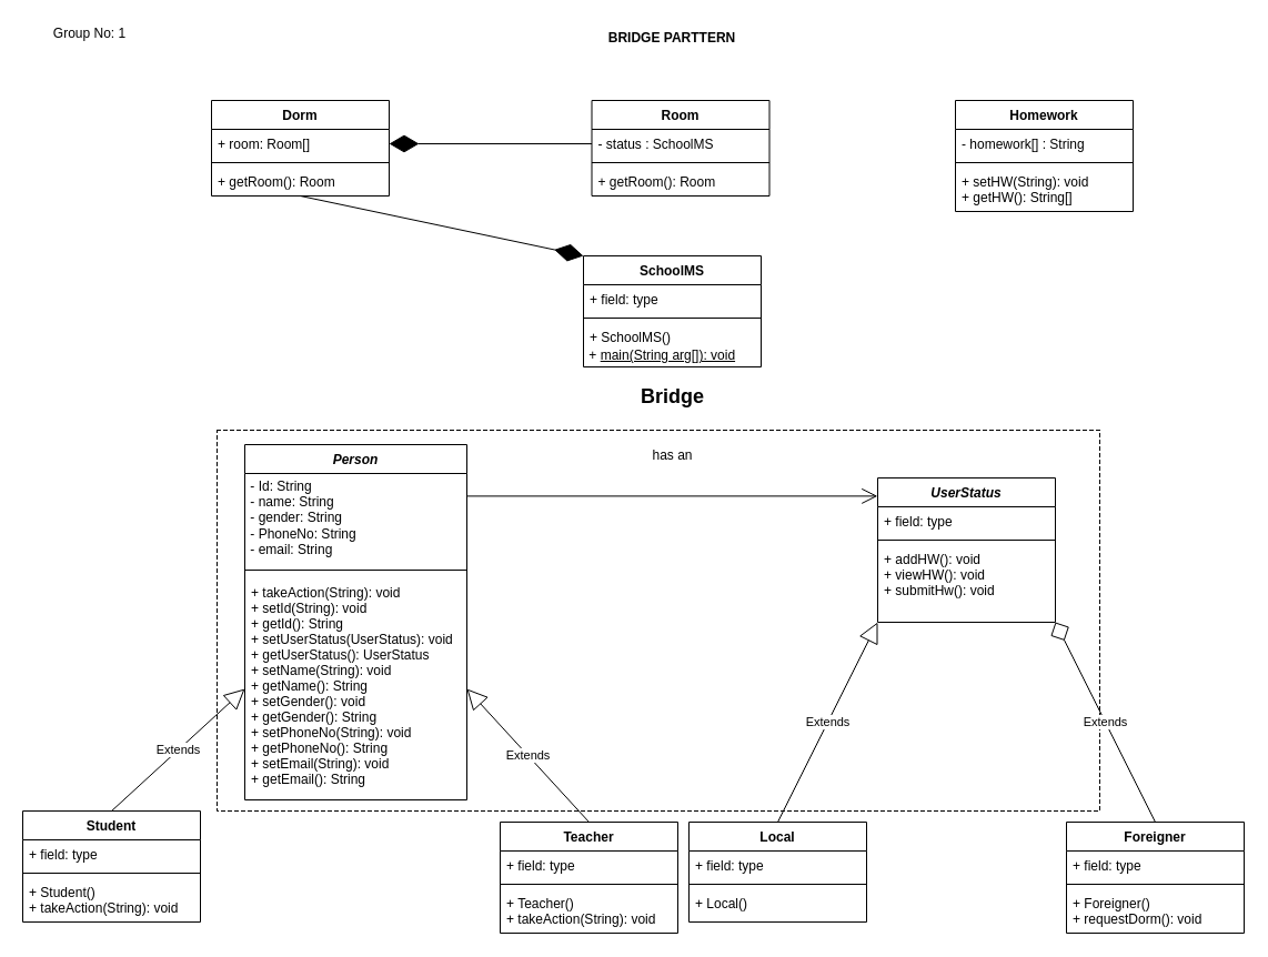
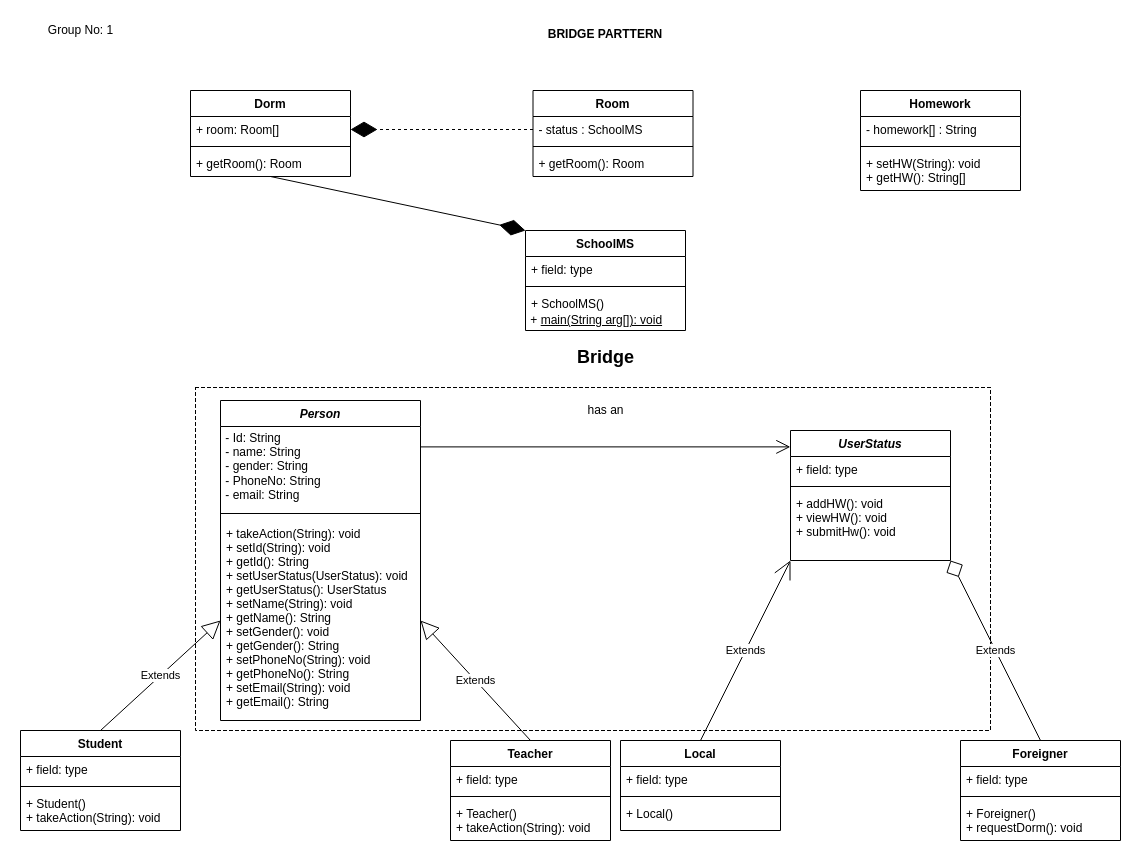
  <mxCell id="0" />
  <mxCell id="1" parent="0" />
  <mxCell id="2" value="" style="shape=partialRectangle;html=1;top=1;align=left;dashed=1;" parent="1" vertex="1"><mxGeometry x="195" y="387" width="795" height="343" as="geometry" /></mxCell>
  <mxCell id="3" value="BRIDGE PARTTERN" style="text;align=center;fontStyle=1;verticalAlign=middle;spacingLeft=3;spacingRight=3;strokeColor=none;rotatable=0;points=[[0,0.5],[1,0.5]];portConstraint=eastwest;" parent="1" vertex="1"><mxGeometry x="547.5" y="20" width="115" height="26" as="geometry" /></mxCell>
  <mxCell id="4" value="Group No: 1" style="text;html=1;align=center;verticalAlign=middle;resizable=0;points=[];autosize=1;" parent="1" vertex="1"><mxGeometry x="40" y="20" width="80" height="20" as="geometry" /></mxCell>
  <mxCell id="5" value="Person" style="swimlane;fontStyle=3;align=center;verticalAlign=top;childLayout=stackLayout;horizontal=1;startSize=26;horizontalStack=0;resizeParent=1;resizeParentMax=0;resizeLast=0;collapsible=1;marginBottom=0;" parent="1" vertex="1"><mxGeometry x="220" y="400" width="200" height="320" as="geometry" /></mxCell>
  <mxCell id="6" value="&lt;div&gt;&amp;nbsp;- Id: String&lt;/div&gt;&lt;div&gt;&lt;span&gt;&amp;nbsp;- name: String&lt;/span&gt;&lt;/div&gt;&lt;div&gt;&lt;span&gt;&amp;nbsp;- gender: String&lt;/span&gt;&lt;/div&gt;&lt;div&gt;&lt;span&gt;&amp;nbsp;- PhoneNo: String&lt;/span&gt;&lt;/div&gt;&lt;div&gt;&lt;span&gt;&amp;nbsp;- email: String&lt;/span&gt;&lt;/div&gt;" style="text;html=1;align=left;verticalAlign=middle;resizable=0;points=[];autosize=1;" vertex="1" parent="5"><mxGeometry y="26" width="200" height="80" as="geometry" /></mxCell>
  <mxCell id="7" value="" style="line;strokeWidth=1;fillColor=none;align=left;verticalAlign=middle;spacingTop=-1;spacingLeft=3;spacingRight=3;rotatable=0;labelPosition=right;points=[];portConstraint=eastwest;" parent="5" vertex="1"><mxGeometry y="106" width="200" height="14" as="geometry" /></mxCell>
  <mxCell id="8" value="+ takeAction(String): void&#10;+ setId(String): void&#10;+ getId(): String&#10;+ setUserStatus(UserStatus): void&#10;+ getUserStatus(): UserStatus&#10;+ setName(String): void&#10;+ getName(): String&#10;+ setGender(): void&#10;+ getGender(): String&#10;+ setPhoneNo(String): void&#10;+ getPhoneNo(): String&#10;+ setEmail(String): void&#10;+ getEmail(): String" style="text;strokeColor=none;fillColor=none;align=left;verticalAlign=top;spacingLeft=4;spacingRight=4;overflow=hidden;rotatable=0;points=[[0,0.5],[1,0.5]];portConstraint=eastwest;" parent="5" vertex="1"><mxGeometry y="120" width="200" height="200" as="geometry" /></mxCell>
  <mxCell id="9" value="UserStatus" style="swimlane;fontStyle=3;align=center;verticalAlign=top;childLayout=stackLayout;horizontal=1;startSize=26;horizontalStack=0;resizeParent=1;resizeParentMax=0;resizeLast=0;collapsible=1;marginBottom=0;" parent="1" vertex="1"><mxGeometry x="790" y="430" width="160" height="130" as="geometry" /></mxCell>
  <mxCell id="10" value="+ field: type" style="text;strokeColor=none;fillColor=none;align=left;verticalAlign=top;spacingLeft=4;spacingRight=4;overflow=hidden;rotatable=0;points=[[0,0.5],[1,0.5]];portConstraint=eastwest;" parent="9" vertex="1"><mxGeometry y="26" width="160" height="26" as="geometry" /></mxCell>
  <mxCell id="11" value="" style="line;strokeWidth=1;fillColor=none;align=left;verticalAlign=middle;spacingTop=-1;spacingLeft=3;spacingRight=3;rotatable=0;labelPosition=right;points=[];portConstraint=eastwest;" parent="9" vertex="1"><mxGeometry y="52" width="160" height="8" as="geometry" /></mxCell>
  <mxCell id="12" value="+ addHW(): void&#10;+ viewHW(): void&#10;+ submitHw(): void" style="text;strokeColor=none;fillColor=none;align=left;verticalAlign=top;spacingLeft=4;spacingRight=4;overflow=hidden;rotatable=0;points=[[0,0.5],[1,0.5]];portConstraint=eastwest;" parent="9" vertex="1"><mxGeometry y="60" width="160" height="70" as="geometry" /></mxCell>
  <mxCell id="13" value="Local" style="swimlane;fontStyle=1;align=center;verticalAlign=top;childLayout=stackLayout;horizontal=1;startSize=26;horizontalStack=0;resizeParent=1;resizeParentMax=0;resizeLast=0;collapsible=1;marginBottom=0;" parent="1" vertex="1"><mxGeometry x="620" y="740" width="160" height="90" as="geometry" /></mxCell>
  <mxCell id="14" value="+ field: type" style="text;strokeColor=none;fillColor=none;align=left;verticalAlign=top;spacingLeft=4;spacingRight=4;overflow=hidden;rotatable=0;points=[[0,0.5],[1,0.5]];portConstraint=eastwest;" parent="13" vertex="1"><mxGeometry y="26" width="160" height="26" as="geometry" /></mxCell>
  <mxCell id="15" value="" style="line;strokeWidth=1;fillColor=none;align=left;verticalAlign=middle;spacingTop=-1;spacingLeft=3;spacingRight=3;rotatable=0;labelPosition=right;points=[];portConstraint=eastwest;" parent="13" vertex="1"><mxGeometry y="52" width="160" height="8" as="geometry" /></mxCell>
  <mxCell id="16" value="+ Local()" style="text;strokeColor=none;fillColor=none;align=left;verticalAlign=top;spacingLeft=4;spacingRight=4;overflow=hidden;rotatable=0;points=[[0,0.5],[1,0.5]];portConstraint=eastwest;" parent="13" vertex="1"><mxGeometry y="60" width="160" height="30" as="geometry" /></mxCell>
  <mxCell id="17" value="Foreigner" style="swimlane;fontStyle=1;align=center;verticalAlign=top;childLayout=stackLayout;horizontal=1;startSize=26;horizontalStack=0;resizeParent=1;resizeParentMax=0;resizeLast=0;collapsible=1;marginBottom=0;" parent="1" vertex="1"><mxGeometry x="960" y="740" width="160" height="100" as="geometry" /></mxCell>
  <mxCell id="18" value="+ field: type" style="text;strokeColor=none;fillColor=none;align=left;verticalAlign=top;spacingLeft=4;spacingRight=4;overflow=hidden;rotatable=0;points=[[0,0.5],[1,0.5]];portConstraint=eastwest;" parent="17" vertex="1"><mxGeometry y="26" width="160" height="26" as="geometry" /></mxCell>
  <mxCell id="19" value="" style="line;strokeWidth=1;fillColor=none;align=left;verticalAlign=middle;spacingTop=-1;spacingLeft=3;spacingRight=3;rotatable=0;labelPosition=right;points=[];portConstraint=eastwest;" parent="17" vertex="1"><mxGeometry y="52" width="160" height="8" as="geometry" /></mxCell>
  <mxCell id="20" value="+ Foreigner()&#10;+ requestDorm(): void" style="text;strokeColor=none;fillColor=none;align=left;verticalAlign=top;spacingLeft=4;spacingRight=4;overflow=hidden;rotatable=0;points=[[0,0.5],[1,0.5]];portConstraint=eastwest;" parent="17" vertex="1"><mxGeometry y="60" width="160" height="40" as="geometry" /></mxCell>
- <mxCell id="21" value="Extends" style="endArrow=block;endSize=16;endFill=0;html=1;entryX=0;entryY=1;entryDx=0;entryDy=0;exitX=0.5;exitY=0;exitDx=0;exitDy=0;" parent="1" source="13" target="9" edge="1"><mxGeometry width="160" relative="1" as="geometry"><mxPoint x="595" y="647" as="sourcePoint" /><mxPoint x="755" y="647" as="targetPoint" /></mxGeometry></mxCell>
+ <mxCell id="21" value="Extends" style="endArrow=open;endSize=16;endFill=0;html=1;entryX=0;entryY=1;entryDx=0;entryDy=0;exitX=0.5;exitY=0;exitDx=0;exitDy=0;" parent="1" source="13" target="9" edge="1"><mxGeometry width="160" relative="1" as="geometry"><mxPoint x="595" y="647" as="sourcePoint" /><mxPoint x="755" y="647" as="targetPoint" /></mxGeometry></mxCell>
  <mxCell id="22" value="Extends" style="endArrow=diamond;endSize=16;endFill=0;html=1;entryX=1;entryY=1;entryDx=0;entryDy=0;exitX=0.5;exitY=0;exitDx=0;exitDy=0;" parent="1" source="17" target="9" edge="1"><mxGeometry width="160" relative="1" as="geometry"><mxPoint x="987.5" y="594" as="sourcePoint" /><mxPoint x="1032.5" y="489" as="targetPoint" /></mxGeometry></mxCell>
  <mxCell id="23" value="Student" style="swimlane;fontStyle=1;align=center;verticalAlign=top;childLayout=stackLayout;horizontal=1;startSize=26;horizontalStack=0;resizeParent=1;resizeParentMax=0;resizeLast=0;collapsible=1;marginBottom=0;" parent="1" vertex="1"><mxGeometry y="730" width="160" height="100" as="geometry" x="20" /></mxCell>
  <mxCell id="24" value="+ field: type" style="text;strokeColor=none;fillColor=none;align=left;verticalAlign=top;spacingLeft=4;spacingRight=4;overflow=hidden;rotatable=0;points=[[0,0.5],[1,0.5]];portConstraint=eastwest;" parent="23" vertex="1"><mxGeometry y="26" width="160" height="26" as="geometry" /></mxCell>
  <mxCell id="25" value="" style="line;strokeWidth=1;fillColor=none;align=left;verticalAlign=middle;spacingTop=-1;spacingLeft=3;spacingRight=3;rotatable=0;labelPosition=right;points=[];portConstraint=eastwest;" parent="23" vertex="1"><mxGeometry y="52" width="160" height="8" as="geometry" /></mxCell>
  <mxCell id="26" value="+ Student()&#10;+ takeAction(String): void " style="text;strokeColor=none;fillColor=none;align=left;verticalAlign=top;spacingLeft=4;spacingRight=4;overflow=hidden;rotatable=0;points=[[0,0.5],[1,0.5]];portConstraint=eastwest;" parent="23" vertex="1"><mxGeometry y="60" width="160" height="40" as="geometry" /></mxCell>
  <mxCell id="27" value="Teacher" style="swimlane;fontStyle=1;align=center;verticalAlign=top;childLayout=stackLayout;horizontal=1;startSize=26;horizontalStack=0;resizeParent=1;resizeParentMax=0;resizeLast=0;collapsible=1;marginBottom=0;" parent="1" vertex="1"><mxGeometry x="450" y="740" width="160" height="100" as="geometry" /></mxCell>
  <mxCell id="28" value="+ field: type" style="text;strokeColor=none;fillColor=none;align=left;verticalAlign=top;spacingLeft=4;spacingRight=4;overflow=hidden;rotatable=0;points=[[0,0.5],[1,0.5]];portConstraint=eastwest;" parent="27" vertex="1"><mxGeometry y="26" width="160" height="26" as="geometry" /></mxCell>
  <mxCell id="29" value="" style="line;strokeWidth=1;fillColor=none;align=left;verticalAlign=middle;spacingTop=-1;spacingLeft=3;spacingRight=3;rotatable=0;labelPosition=right;points=[];portConstraint=eastwest;" parent="27" vertex="1"><mxGeometry y="52" width="160" height="8" as="geometry" /></mxCell>
  <mxCell id="30" value="+ Teacher()&#10;+ takeAction(String): void " style="text;strokeColor=none;fillColor=none;align=left;verticalAlign=top;spacingLeft=4;spacingRight=4;overflow=hidden;rotatable=0;points=[[0,0.5],[1,0.5]];portConstraint=eastwest;" parent="27" vertex="1"><mxGeometry y="60" width="160" height="40" as="geometry" /></mxCell>
  <mxCell id="31" value="Extends" style="endArrow=block;endSize=16;endFill=0;html=1;entryX=0;entryY=0.5;entryDx=0;entryDy=0;exitX=0.5;exitY=0;exitDx=0;exitDy=0;" parent="1" source="23" target="8" edge="1"><mxGeometry width="160" relative="1" as="geometry"><mxPoint x="165" y="607" as="sourcePoint" /><mxPoint x="267.5" y="502" as="targetPoint" /></mxGeometry></mxCell>
  <mxCell id="32" value="Extends" style="endArrow=block;endSize=16;endFill=0;html=1;entryX=1;entryY=0.5;entryDx=0;entryDy=0;exitX=0.5;exitY=0;exitDx=0;exitDy=0;" parent="1" source="27" target="8" edge="1"><mxGeometry width="160" relative="1" as="geometry"><mxPoint x="665" y="627" as="sourcePoint" /><mxPoint x="767.5" y="522" as="targetPoint" /></mxGeometry></mxCell>
  <mxCell id="33" value="" style="endArrow=open;endFill=1;endSize=12;html=1;entryX=-0.001;entryY=0.126;entryDx=0;entryDy=0;entryPerimeter=0;exitX=1;exitY=0.255;exitDx=0;exitDy=0;exitPerimeter=0;" parent="1" source="6" target="9" edge="1"><mxGeometry width="160" relative="1" as="geometry"><mxPoint x="430" y="450" as="sourcePoint" /><mxPoint x="645" y="449.5" as="targetPoint" /></mxGeometry></mxCell>
  <mxCell id="34" value="has an" style="text;html=1;align=center;verticalAlign=middle;resizable=0;points=[];autosize=1;" parent="1" vertex="1"><mxGeometry x="580" y="400" width="50" height="20" as="geometry" /></mxCell>
  <mxCell id="35" value="&lt;b&gt;&lt;font style=&quot;font-size: 18px&quot;&gt;Bridge&lt;/font&gt;&lt;/b&gt;" style="text;html=1;align=center;verticalAlign=middle;resizable=0;points=[];autosize=1;" parent="1" vertex="1"><mxGeometry x="570" y="347" width="70" height="20" as="geometry" /></mxCell>
  <mxCell id="36" value="Homework" style="swimlane;fontStyle=1;align=center;verticalAlign=top;childLayout=stackLayout;horizontal=1;startSize=26;horizontalStack=0;resizeParent=1;resizeParentMax=0;resizeLast=0;collapsible=1;marginBottom=0;" parent="1" vertex="1"><mxGeometry x="860" y="90" width="160" height="100" as="geometry" /></mxCell>
  <mxCell id="37" value="- homework[] : String" style="text;strokeColor=none;fillColor=none;align=left;verticalAlign=top;spacingLeft=4;spacingRight=4;overflow=hidden;rotatable=0;points=[[0,0.5],[1,0.5]];portConstraint=eastwest;" parent="36" vertex="1"><mxGeometry y="26" width="160" height="26" as="geometry" /></mxCell>
  <mxCell id="38" value="" style="line;strokeWidth=1;fillColor=none;align=left;verticalAlign=middle;spacingTop=-1;spacingLeft=3;spacingRight=3;rotatable=0;labelPosition=right;points=[];portConstraint=eastwest;" parent="36" vertex="1"><mxGeometry y="52" width="160" height="8" as="geometry" /></mxCell>
  <mxCell id="39" value="+ setHW(String): void&#10;+ getHW(): String[]" style="text;strokeColor=none;fillColor=none;align=left;verticalAlign=top;spacingLeft=4;spacingRight=4;overflow=hidden;rotatable=0;points=[[0,0.5],[1,0.5]];portConstraint=eastwest;" parent="36" vertex="1"><mxGeometry y="60" width="160" height="40" as="geometry" /></mxCell>
  <mxCell id="40" value="SchoolMS" style="swimlane;fontStyle=1;align=center;verticalAlign=top;childLayout=stackLayout;horizontal=1;startSize=26;horizontalStack=0;resizeParent=1;resizeParentMax=0;resizeLast=0;collapsible=1;marginBottom=0;" parent="1" vertex="1"><mxGeometry x="525" y="230" width="160" height="100" as="geometry" /></mxCell>
  <mxCell id="41" value="+ field: type" style="text;strokeColor=none;fillColor=none;align=left;verticalAlign=top;spacingLeft=4;spacingRight=4;overflow=hidden;rotatable=0;points=[[0,0.5],[1,0.5]];portConstraint=eastwest;" parent="40" vertex="1"><mxGeometry y="26" width="160" height="26" as="geometry" /></mxCell>
  <mxCell id="42" value="" style="line;strokeWidth=1;fillColor=none;align=left;verticalAlign=middle;spacingTop=-1;spacingLeft=3;spacingRight=3;rotatable=0;labelPosition=right;points=[];portConstraint=eastwest;" parent="40" vertex="1"><mxGeometry y="52" width="160" height="8" as="geometry" /></mxCell>
  <mxCell id="43" value="+ SchoolMS()&#10;" style="text;strokeColor=none;fillColor=none;align=left;verticalAlign=top;spacingLeft=4;spacingRight=4;overflow=hidden;rotatable=0;points=[[0,0.5],[1,0.5]];portConstraint=eastwest;fontStyle=0" parent="40" vertex="1"><mxGeometry y="60" width="160" height="20" as="geometry" /></mxCell>
  <mxCell id="44" value="&amp;nbsp;+ &lt;u&gt;main(String arg[]): void&lt;/u&gt;" style="text;html=1;align=left;verticalAlign=middle;resizable=0;points=[];autosize=1;" parent="40" vertex="1"><mxGeometry y="80" width="160" height="20" as="geometry" /></mxCell>
  <mxCell id="45" value="Room" style="swimlane;fontStyle=1;align=center;verticalAlign=top;childLayout=stackLayout;horizontal=1;startSize=26;horizontalStack=0;resizeParent=1;resizeParentMax=0;resizeLast=0;collapsible=1;marginBottom=0;" parent="1" vertex="1"><mxGeometry x="532.5" y="90" width="160" height="86" as="geometry" /></mxCell>
  <mxCell id="46" value="- status : SchoolMS" style="text;strokeColor=none;fillColor=none;align=left;verticalAlign=top;spacingLeft=4;spacingRight=4;overflow=hidden;rotatable=0;points=[[0,0.5],[1,0.5]];portConstraint=eastwest;" parent="45" vertex="1"><mxGeometry y="26" width="160" height="26" as="geometry" /></mxCell>
  <mxCell id="47" value="" style="line;strokeWidth=1;fillColor=none;align=left;verticalAlign=middle;spacingTop=-1;spacingLeft=3;spacingRight=3;rotatable=0;labelPosition=right;points=[];portConstraint=eastwest;" parent="45" vertex="1"><mxGeometry y="52" width="160" height="8" as="geometry" /></mxCell>
  <mxCell id="48" value="+ getRoom(): Room" style="text;strokeColor=none;fillColor=none;align=left;verticalAlign=top;spacingLeft=4;spacingRight=4;overflow=hidden;rotatable=0;points=[[0,0.5],[1,0.5]];portConstraint=eastwest;" parent="45" vertex="1"><mxGeometry y="60" width="160" height="26" as="geometry" /></mxCell>
  <mxCell id="49" value="Dorm" style="swimlane;fontStyle=1;align=center;verticalAlign=top;childLayout=stackLayout;horizontal=1;startSize=26;horizontalStack=0;resizeParent=1;resizeParentMax=0;resizeLast=0;collapsible=1;marginBottom=0;" parent="1" vertex="1"><mxGeometry x="190" y="90" width="160" height="86" as="geometry" /></mxCell>
  <mxCell id="50" value="+ room: Room[]" style="text;strokeColor=none;fillColor=none;align=left;verticalAlign=top;spacingLeft=4;spacingRight=4;overflow=hidden;rotatable=0;points=[[0,0.5],[1,0.5]];portConstraint=eastwest;" parent="49" vertex="1"><mxGeometry y="26" width="160" height="26" as="geometry" /></mxCell>
  <mxCell id="51" value="" style="line;strokeWidth=1;fillColor=none;align=left;verticalAlign=middle;spacingTop=-1;spacingLeft=3;spacingRight=3;rotatable=0;labelPosition=right;points=[];portConstraint=eastwest;" parent="49" vertex="1"><mxGeometry y="52" width="160" height="8" as="geometry" /></mxCell>
  <mxCell id="52" value="+ getRoom(): Room" style="text;strokeColor=none;fillColor=none;align=left;verticalAlign=top;spacingLeft=4;spacingRight=4;overflow=hidden;rotatable=0;points=[[0,0.5],[1,0.5]];portConstraint=eastwest;" parent="49" vertex="1"><mxGeometry y="60" width="160" height="26" as="geometry" /></mxCell>
- <mxCell id="53" value="" style="endArrow=diamondThin;endFill=1;endSize=24;html=1;entryX=1;entryY=0.5;entryDx=0;entryDy=0;exitX=0;exitY=0.5;exitDx=0;exitDy=0;" edge="1" parent="1" source="46" target="50"><mxGeometry width="160" relative="1" as="geometry"><mxPoint x="480" y="200" as="sourcePoint" /><mxPoint x="480" y="210" as="targetPoint" /></mxGeometry></mxCell>
+ <mxCell id="53" value="" style="endArrow=diamondThin;endFill=1;endSize=24;html=1;entryX=1;entryY=0.5;entryDx=0;entryDy=0;exitX=0;exitY=0.5;exitDx=0;exitDy=0;dashed=1;" edge="1" parent="1" source="46" target="50"><mxGeometry width="160" relative="1" as="geometry"><mxPoint x="480" y="200" as="sourcePoint" /><mxPoint x="480" y="210" as="targetPoint" /></mxGeometry></mxCell>
  <mxCell id="54" value="" style="endArrow=diamondThin;endFill=1;endSize=24;html=1;entryX=0;entryY=0;entryDx=0;entryDy=0;exitX=0.499;exitY=0.999;exitDx=0;exitDy=0;exitPerimeter=0;" edge="1" parent="1" source="52" target="40"><mxGeometry width="160" relative="1" as="geometry"><mxPoint x="552.5" y="180" as="sourcePoint" /><mxPoint x="370" y="180" as="targetPoint" /></mxGeometry></mxCell>
